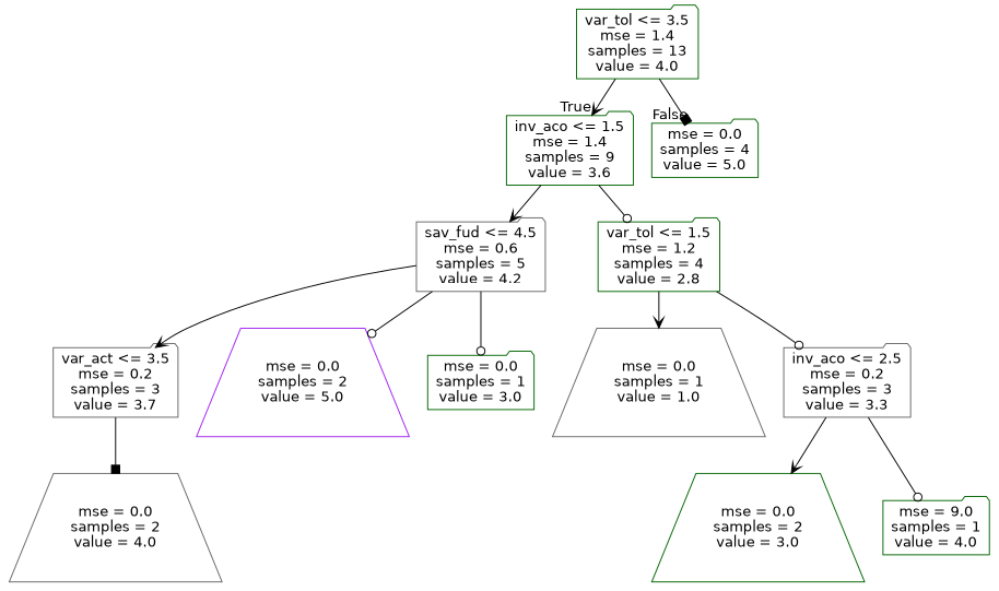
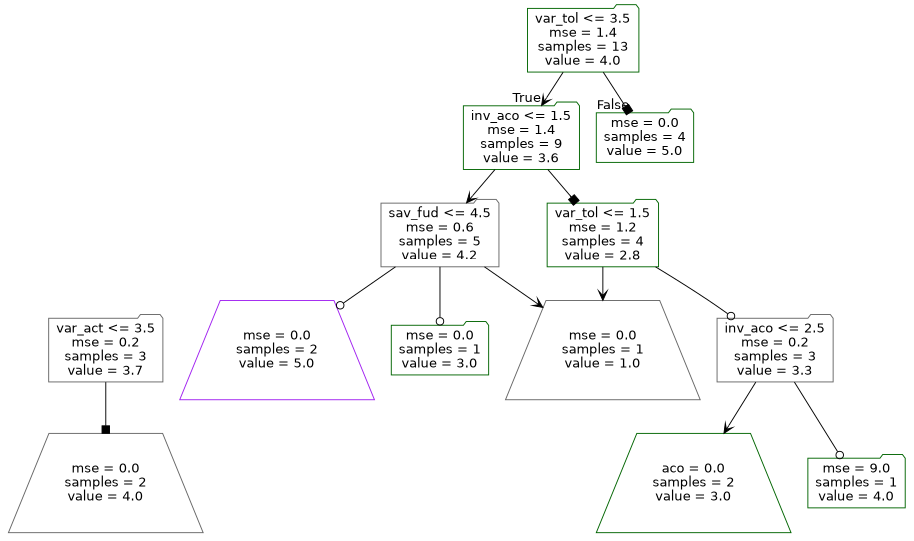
  digraph {
    fontname="DejaVu Sans"
    node [color=darkgreen fontname="DejaVu Sans" shape=folder]
    edge [arrowhead=vee fontname="DejaVu Sans"]
    n1 [label="var_tol <= 3.5\nmse = 1.4\nsamples = 13\nvalue = 4.0"]
    n2 [label="inv_aco <= 1.5\nmse = 1.4\nsamples = 9\nvalue = 3.6"]
    n3 [label="mse = 0.0\nsamples = 4\nvalue = 5.0"]
    n4 [color=gray40 label="sav_fud <= 4.5\nmse = 0.6\nsamples = 5\nvalue = 4.2"]
    n5 [label="var_tol <= 1.5\nmse = 1.2\nsamples = 4\nvalue = 2.8"]
    n6 [color=gray40 label="var_act <= 3.5\nmse = 0.2\nsamples = 3\nvalue = 3.7"]
    n7 [color=purple label="mse = 0.0\nsamples = 2\nvalue = 5.0" shape=trapezium]
    n8 [label="mse = 0.0\nsamples = 1\nvalue = 3.0"]
    n9 [color=gray40 label="mse = 0.0\nsamples = 1\nvalue = 1.0" shape=trapezium]
    n10 [color=gray40 label="inv_aco <= 2.5\nmse = 0.2\nsamples = 3\nvalue = 3.3"]
    n11 [color=gray40 label="mse = 0.0\nsamples = 2\nvalue = 4.0" shape=trapezium]
-   n12 [label="mse = 0.0\nsamples = 2\nvalue = 3.0" shape=trapezium]
+   n12 [label="aco = 0.0\nsamples = 2\nvalue = 3.0" shape=trapezium]
    n13 [label="mse = 9.0\nsamples = 1\nvalue = 4.0"]
    n1 -> n2 [headlabel=True labelangle=45 labeldistance=2.5]
    n1 -> n3 [arrowhead=box headlabel=False labelangle=-45 labeldistance=2.5]
    n2 -> n4
-   n2 -> n5 [arrowhead=odot]
-   n4 -> n6
+   n2 -> n5 [arrowhead=box]
+   n4 -> n9
    n4 -> n7 [arrowhead=odot]
    n4 -> n8 [arrowhead=odot]
    n5 -> n9
    n5 -> n10 [arrowhead=odot]
    n6 -> n11 [arrowhead=box]
    n10 -> n12
    n10 -> n13 [arrowhead=odot]
  }
